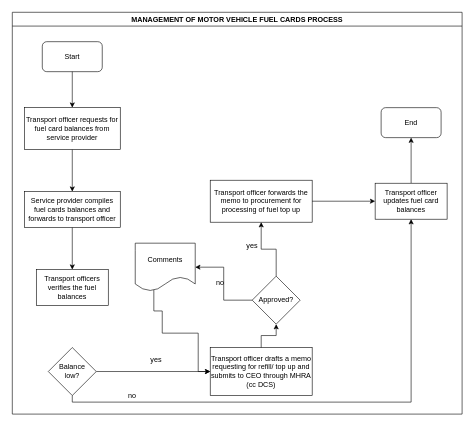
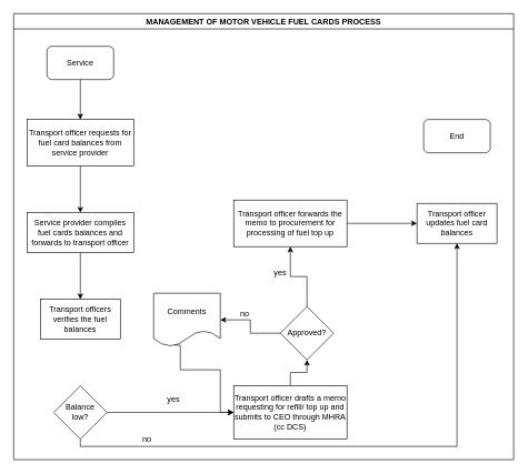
  <mxCell id="0" />
  <mxCell id="1" parent="0" />
  <mxCell id="2" value="MANAGEMENT OF MOTOR VEHICLE FUEL CARDS PROCESS" style="swimlane;" parent="1" vertex="1"><mxGeometry x="20" y="20" width="750" height="670" as="geometry" /></mxCell>
- <mxCell id="3" value="Start" style="rounded=1;whiteSpace=wrap;html=1;" parent="2" vertex="1"><mxGeometry x="50" y="49" width="100" height="50" as="geometry" /></mxCell>
+ <mxCell id="3" value="Service" style="rounded=1;whiteSpace=wrap;html=1;" parent="2" vertex="1"><mxGeometry x="50" y="49" width="100" height="50" as="geometry" /></mxCell>
  <mxCell id="4" value="Transport officer requests for fuel card balances from service provider" style="rounded=0;whiteSpace=wrap;html=1;" parent="2" vertex="1"><mxGeometry x="20" y="159" width="160" height="70" as="geometry" /></mxCell>
  <mxCell id="5" value="" style="edgeStyle=orthogonalEdgeStyle;rounded=0;orthogonalLoop=1;jettySize=auto;html=1;" parent="2" source="3" target="4" edge="1"><mxGeometry relative="1" as="geometry"><mxPoint x="100" y="174" as="targetPoint" /></mxGeometry></mxCell>
  <mxCell id="6" value="Service provider compiles fuel cards balances and forwards to transport officer" style="whiteSpace=wrap;html=1;rounded=0;" parent="2" vertex="1"><mxGeometry x="20" y="299" width="160" height="60" as="geometry" /></mxCell>
  <mxCell id="7" value="" style="edgeStyle=orthogonalEdgeStyle;rounded=0;orthogonalLoop=1;jettySize=auto;html=1;" parent="2" source="4" target="6" edge="1"><mxGeometry relative="1" as="geometry" /></mxCell>
  <mxCell id="8" value="Transport officers verifies the fuel balances" style="whiteSpace=wrap;html=1;rounded=0;" parent="2" vertex="1"><mxGeometry x="40" y="429" width="120" height="60" as="geometry" /></mxCell>
  <mxCell id="9" value="" style="edgeStyle=orthogonalEdgeStyle;rounded=0;orthogonalLoop=1;jettySize=auto;html=1;" parent="2" source="6" target="8" edge="1"><mxGeometry relative="1" as="geometry" /></mxCell>
  <mxCell id="10" value="yes" style="text;html=1;strokeColor=none;fillColor=none;align=center;verticalAlign=middle;whiteSpace=wrap;rounded=0;" parent="2" vertex="1"><mxGeometry x="220" y="569" width="40" height="20" as="geometry" /></mxCell>
  <mxCell id="11" value="Transport officer drafts a memo requesting for refill/ top up and submits to CEO through MHRA (cc DCS)" style="whiteSpace=wrap;html=1;rounded=0;" parent="2" vertex="1"><mxGeometry x="330" y="559" width="170" height="80" as="geometry" /></mxCell>
  <mxCell id="12" value="Approved?" style="rhombus;whiteSpace=wrap;html=1;" parent="2" vertex="1"><mxGeometry x="400" y="440" width="80" height="80" as="geometry" /></mxCell>
  <mxCell id="13" value="" style="edgeStyle=orthogonalEdgeStyle;rounded=0;orthogonalLoop=1;jettySize=auto;html=1;" parent="2" source="11" target="12" edge="1"><mxGeometry relative="1" as="geometry"><mxPoint x="365" y="480" as="targetPoint" /></mxGeometry></mxCell>
  <mxCell id="14" value="Transport officer forwards the memo to procurement for processing of fuel top up" style="whiteSpace=wrap;html=1;" parent="2" vertex="1"><mxGeometry x="330" y="280" width="170" height="70" as="geometry" /></mxCell>
  <mxCell id="15" value="" style="edgeStyle=orthogonalEdgeStyle;rounded=0;orthogonalLoop=1;jettySize=auto;html=1;" parent="2" source="12" target="14" edge="1"><mxGeometry relative="1" as="geometry" /></mxCell>
  <mxCell id="16" value="yes" style="text;html=1;strokeColor=none;fillColor=none;align=center;verticalAlign=middle;whiteSpace=wrap;rounded=0;" parent="2" vertex="1"><mxGeometry x="380" y="380" width="40" height="20" as="geometry" /></mxCell>
- <mxCell id="17" value="Comments" style="shape=document;whiteSpace=wrap;html=1;boundedLbl=1;" parent="2" vertex="1"><mxGeometry x="205" y="385" width="100" height="80" as="geometry" /></mxCell>
+ <mxCell id="17" value="Comments" style="shape=document;whiteSpace=wrap;html=1;boundedLbl=1;" parent="2" vertex="1"><mxGeometry x="210" y="420" width="100" height="80" as="geometry" /></mxCell>
  <mxCell id="18" value="" style="edgeStyle=orthogonalEdgeStyle;rounded=0;orthogonalLoop=1;jettySize=auto;html=1;" parent="2" source="12" target="17" edge="1"><mxGeometry relative="1" as="geometry" /></mxCell>
  <mxCell id="19" value="" style="edgeStyle=orthogonalEdgeStyle;rounded=0;orthogonalLoop=1;jettySize=auto;html=1;entryX=0;entryY=0.5;entryDx=0;entryDy=0;exitX=0.31;exitY=0.975;exitDx=0;exitDy=0;exitPerimeter=0;" parent="2" source="17" target="11" edge="1"><mxGeometry relative="1" as="geometry"><mxPoint x="260" y="580" as="targetPoint" /><Array as="points"><mxPoint x="250" y="498" /><mxPoint x="250" y="535" /><mxPoint x="310" y="535" /><mxPoint x="310" y="599" /></Array></mxGeometry></mxCell>
  <mxCell id="20" value="End" style="rounded=1;whiteSpace=wrap;html=1;" parent="2" vertex="1"><mxGeometry x="615" y="159" width="100" height="50" as="geometry" /></mxCell>
  <mxCell id="21" value="" style="edgeStyle=orthogonalEdgeStyle;rounded=0;orthogonalLoop=1;jettySize=auto;html=1;" parent="1" source="23" target="11" edge="1"><mxGeometry relative="1" as="geometry" /></mxCell>
  <mxCell id="22" value="" style="edgeStyle=orthogonalEdgeStyle;rounded=0;orthogonalLoop=1;jettySize=auto;html=1;entryX=0.5;entryY=1;entryDx=0;entryDy=0;" parent="1" source="23" target="26" edge="1"><mxGeometry relative="1" as="geometry"><mxPoint x="630" y="670" as="targetPoint" /><Array as="points"><mxPoint x="120" y="670" /><mxPoint x="685" y="670" /></Array></mxGeometry></mxCell>
  <mxCell id="23" value="&lt;div&gt;Balance&lt;/div&gt;&lt;div&gt;low?&lt;br&gt;&lt;/div&gt;" style="rhombus;whiteSpace=wrap;html=1;rounded=0;" parent="1" vertex="1"><mxGeometry x="80" y="579" width="80" height="80" as="geometry" /></mxCell>
  <mxCell id="24" value="no" style="text;html=1;strokeColor=none;fillColor=none;align=center;verticalAlign=middle;whiteSpace=wrap;rounded=0;" parent="1" vertex="1"><mxGeometry x="347" y="461" width="40" height="20" as="geometry" /></mxCell>
- <mxCell id="25" value="" style="edgeStyle=orthogonalEdgeStyle;rounded=0;orthogonalLoop=1;jettySize=auto;html=1;entryX=0.5;entryY=1;entryDx=0;entryDy=0;" parent="1" source="26" target="20" edge="1"><mxGeometry relative="1" as="geometry"><mxPoint x="685" y="225" as="targetPoint" /></mxGeometry></mxCell>
  <mxCell id="26" value="Transport officer updates fuel card balances" style="whiteSpace=wrap;html=1;" parent="1" vertex="1"><mxGeometry x="625" y="305" width="120" height="60" as="geometry" /></mxCell>
  <mxCell id="27" value="" style="edgeStyle=orthogonalEdgeStyle;rounded=0;orthogonalLoop=1;jettySize=auto;html=1;" parent="1" source="14" target="26" edge="1"><mxGeometry relative="1" as="geometry" /></mxCell>
  <mxCell id="28" value="no" style="text;html=1;strokeColor=none;fillColor=none;align=center;verticalAlign=middle;whiteSpace=wrap;rounded=0;" parent="1" vertex="1"><mxGeometry x="200" y="650" width="40" height="20" as="geometry" /></mxCell>
